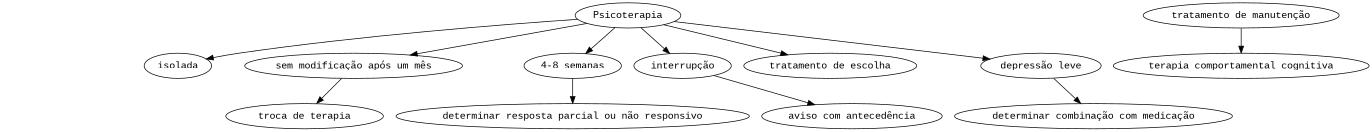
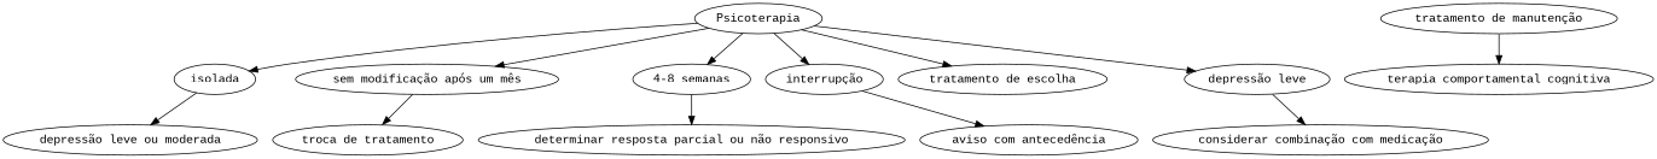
  digraph {
    fontname="Liberation Mono"
    node [fontname="Liberation Mono"]
    edge [fontname="Liberation Mono"]
    Psicoterapia
    isolada
    "sem modificação após um mês"
    "4-8 semanas"
    "interrupção"
    "tratamento de escolha"
    "depressão leve"
-   "troca de terapia"
+   "depressão leve ou moderada"
+   "troca de terapia" [label="troca de tratamento"]
    "determinar resposta parcial ou não responsivo"
    "tratamento de manutenção"
    "terapia comportamental cognitiva"
    "aviso com antecedência"
-   "considerar combinação com medicação" [label="determinar combinação com medicação"]
+   "considerar combinação com medicação"
    Psicoterapia -> isolada
    Psicoterapia -> "sem modificação após um mês"
    Psicoterapia -> "4-8 semanas"
    Psicoterapia -> "interrupção"
    Psicoterapia -> "tratamento de escolha"
    Psicoterapia -> "depressão leve"
+   isolada -> "depressão leve ou moderada"
    "sem modificação após um mês" -> "troca de terapia"
    "4-8 semanas" -> "determinar resposta parcial ou não responsivo"
    "interrupção" -> "aviso com antecedência"
    "depressão leve" -> "considerar combinação com medicação"
    "tratamento de manutenção" -> "terapia comportamental cognitiva"
  }
